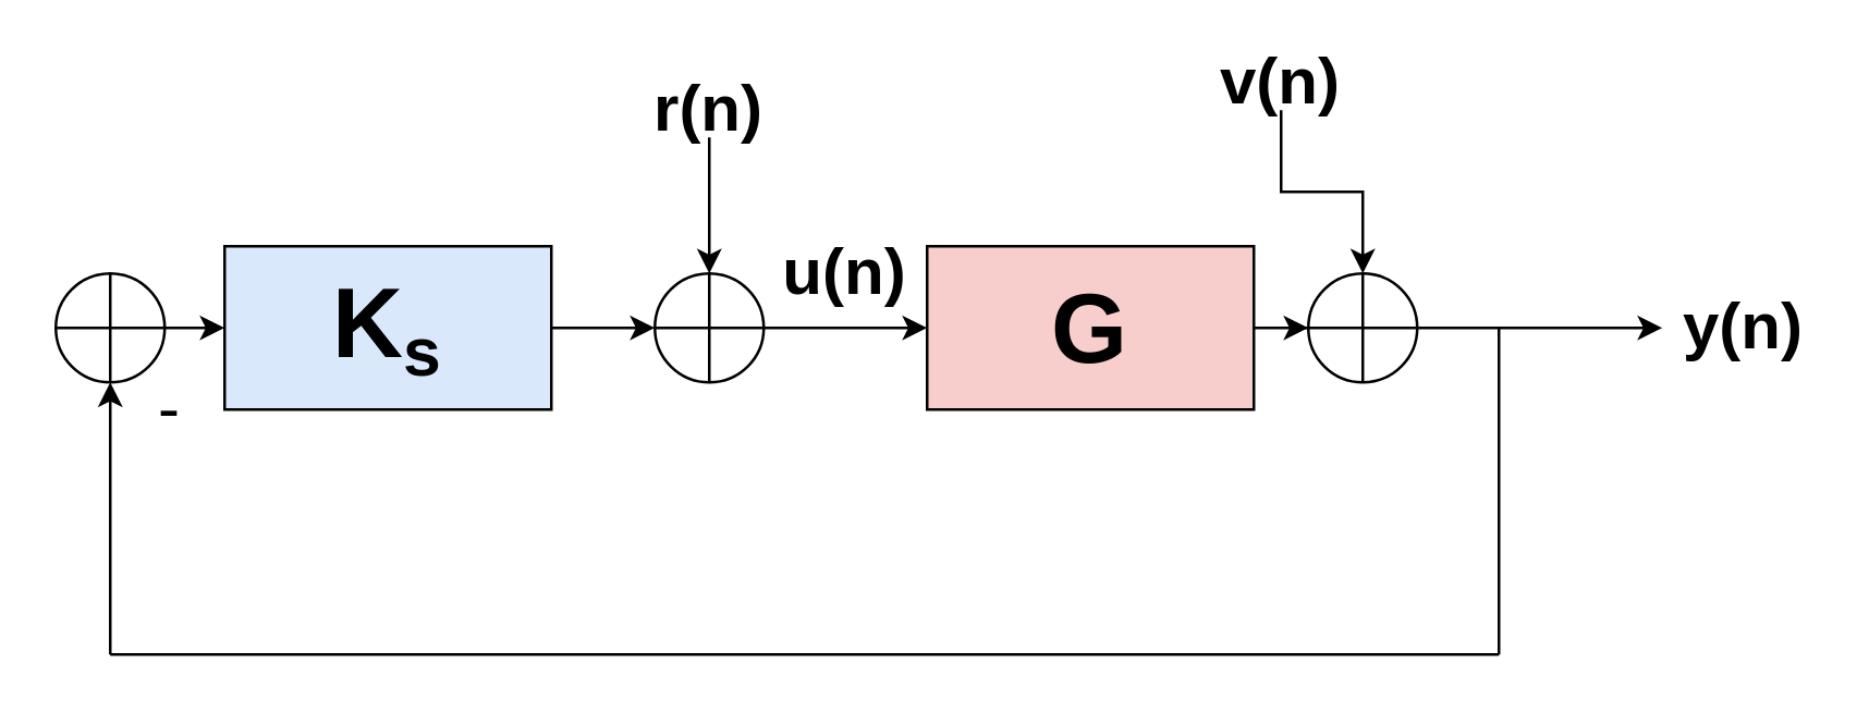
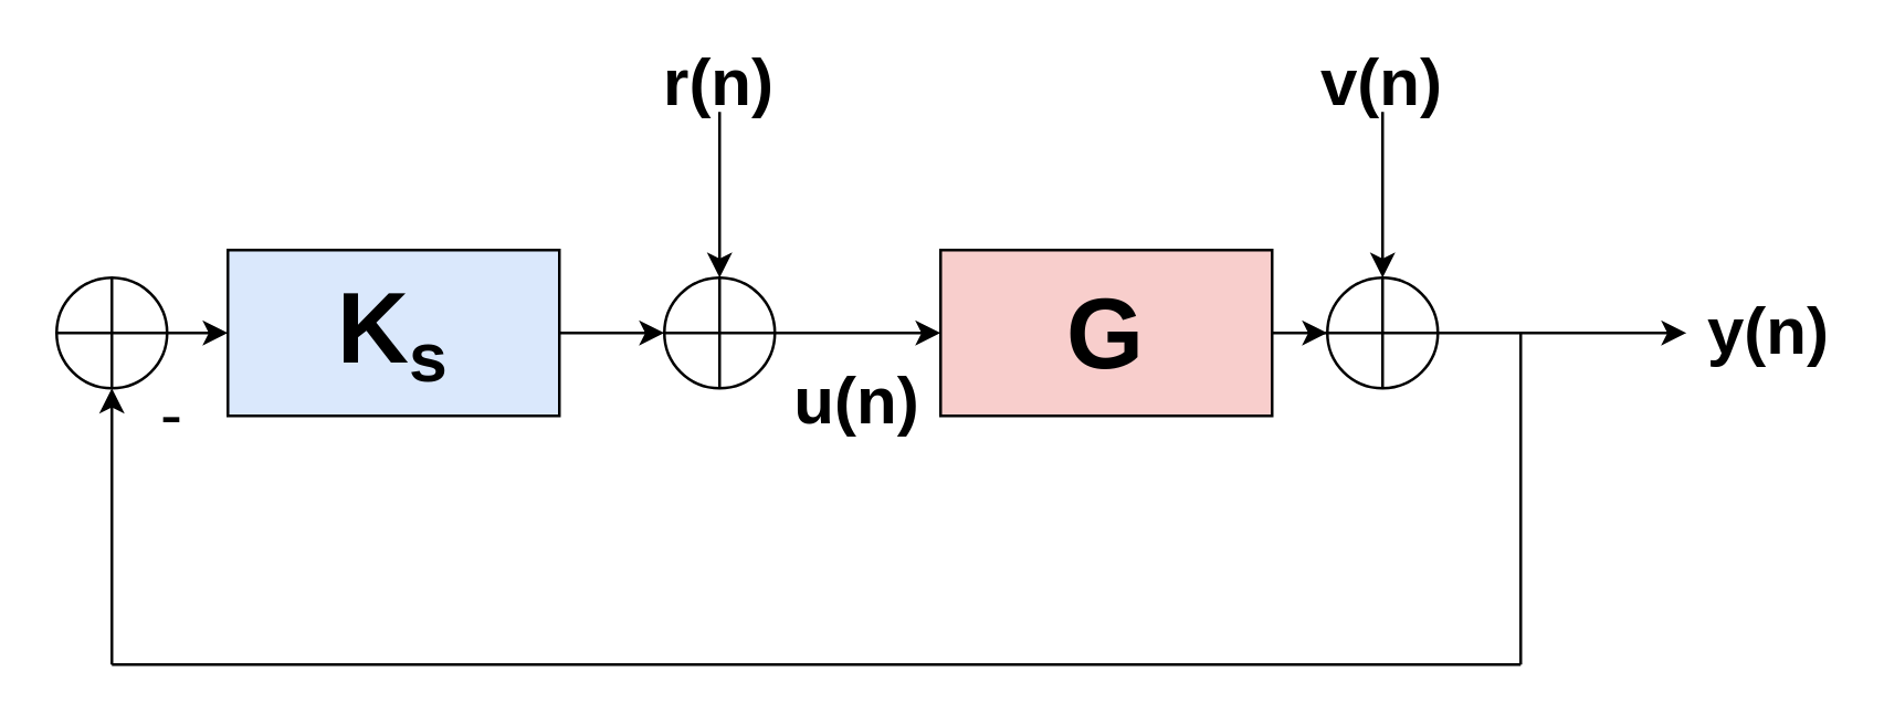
  <mxCell id="0" />
  <mxCell id="1" parent="0" />
  <mxCell id="2" value="" style="edgeStyle=orthogonalEdgeStyle;rounded=0;orthogonalLoop=1;jettySize=auto;html=1;" parent="1" source="3" target="7" edge="1"><mxGeometry relative="1" as="geometry" /></mxCell>
  <mxCell id="3" value="&lt;font style=&quot;font-size: 36px&quot;&gt;&lt;b&gt;G&lt;/b&gt;&lt;/font&gt;" style="rounded=0;whiteSpace=wrap;html=1;fillColor=#f8cecc;" parent="1" vertex="1"><mxGeometry x="340" y="90" width="120" height="60" as="geometry" /></mxCell>
  <mxCell id="4" value="" style="edgeStyle=orthogonalEdgeStyle;rounded=0;orthogonalLoop=1;jettySize=auto;html=1;" parent="1" source="5" target="19" edge="1"><mxGeometry relative="1" as="geometry" /></mxCell>
  <mxCell id="5" value="" style="verticalLabelPosition=bottom;verticalAlign=top;html=1;shape=mxgraph.flowchart.summing_function;" parent="1" vertex="1"><mxGeometry x="20" y="100" width="40" height="40" as="geometry" /></mxCell>
  <mxCell id="6" style="edgeStyle=orthogonalEdgeStyle;rounded=0;orthogonalLoop=1;jettySize=auto;html=1;" parent="1" source="7" edge="1"><mxGeometry relative="1" as="geometry"><mxPoint x="610" y="120" as="targetPoint" /></mxGeometry></mxCell>
  <mxCell id="7" value="" style="verticalLabelPosition=bottom;verticalAlign=top;html=1;shape=mxgraph.flowchart.summing_function;" parent="1" vertex="1"><mxGeometry x="480" y="100" width="40" height="40" as="geometry" /></mxCell>
  <mxCell id="8" value="" style="edgeStyle=orthogonalEdgeStyle;rounded=0;orthogonalLoop=1;jettySize=auto;html=1;" parent="1" source="9" target="7" edge="1"><mxGeometry relative="1" as="geometry" /></mxCell>
- <mxCell id="9" value="&lt;font style=&quot;font-size: 24px&quot;&gt;&lt;b&gt;v(n)&lt;/b&gt;&lt;/font&gt;" style="text;html=1;strokeColor=none;fillColor=none;align=center;verticalAlign=middle;whiteSpace=wrap;rounded=0;" parent="1" vertex="1"><mxGeometry x="450" y="20" width="40" height="20" as="geometry" /></mxCell>
+ <mxCell id="9" value="&lt;font style=&quot;font-size: 24px&quot;&gt;&lt;b&gt;v(n)&lt;/b&gt;&lt;/font&gt;" style="text;html=1;strokeColor=none;fillColor=none;align=center;verticalAlign=middle;whiteSpace=wrap;rounded=0;" parent="1" vertex="1"><mxGeometry x="480" y="20" width="40" height="20" as="geometry" /></mxCell>
  <mxCell id="10" value="&lt;font style=&quot;font-size: 24px&quot;&gt;&lt;b&gt;y(n)&lt;/b&gt;&lt;/font&gt;" style="text;html=1;strokeColor=none;fillColor=none;align=center;verticalAlign=middle;whiteSpace=wrap;rounded=0;" parent="1" vertex="1"><mxGeometry x="620" y="110" width="40" height="20" as="geometry" /></mxCell>
- <mxCell id="11" value="&lt;font style=&quot;font-size: 24px&quot;&gt;&lt;b&gt;u(n)&lt;/b&gt;&lt;/font&gt;" style="text;html=1;strokeColor=none;fillColor=none;align=center;verticalAlign=middle;whiteSpace=wrap;rounded=0;" parent="1" vertex="1"><mxGeometry x="290" y="90" width="40" height="20" as="geometry" /></mxCell>
+ <mxCell id="11" value="&lt;font style=&quot;font-size: 24px&quot;&gt;&lt;b&gt;u(n)&lt;/b&gt;&lt;/font&gt;" style="text;html=1;strokeColor=none;fillColor=none;align=center;verticalAlign=middle;whiteSpace=wrap;rounded=0;" parent="1" vertex="1"><mxGeometry x="290" y="135" width="40" height="20" as="geometry" /></mxCell>
  <mxCell id="12" value="" style="endArrow=none;html=1;" parent="1" edge="1"><mxGeometry width="50" height="50" relative="1" as="geometry"><mxPoint x="550" y="240" as="sourcePoint" /><mxPoint x="550" y="120" as="targetPoint" /></mxGeometry></mxCell>
  <mxCell id="13" value="&lt;font style=&quot;font-size: 24px&quot;&gt;-&lt;/font&gt;" style="text;html=1;strokeColor=none;fillColor=none;align=center;verticalAlign=middle;whiteSpace=wrap;rounded=0;" parent="1" vertex="1"><mxGeometry x="42" y="140" width="40" height="20" as="geometry" /></mxCell>
  <mxCell id="14" value="" style="endArrow=classic;html=1;entryX=0.5;entryY=1;entryDx=0;entryDy=0;entryPerimeter=0;" parent="1" target="5" edge="1"><mxGeometry width="50" height="50" relative="1" as="geometry"><mxPoint x="40" y="240" as="sourcePoint" /><mxPoint x="372" y="210" as="targetPoint" /></mxGeometry></mxCell>
  <mxCell id="15" value="" style="endArrow=none;html=1;" parent="1" edge="1"><mxGeometry width="50" height="50" relative="1" as="geometry"><mxPoint x="40" y="240" as="sourcePoint" /><mxPoint x="550" y="240" as="targetPoint" /></mxGeometry></mxCell>
  <mxCell id="16" value="" style="edgeStyle=orthogonalEdgeStyle;rounded=0;orthogonalLoop=1;jettySize=auto;html=1;" parent="1" source="17" target="21" edge="1"><mxGeometry relative="1" as="geometry" /></mxCell>
- <mxCell id="17" value="&lt;font style=&quot;font-size: 24px&quot;&gt;&lt;b&gt;r(n)&lt;/b&gt;&lt;/font&gt;" style="text;html=1;strokeColor=none;fillColor=none;align=center;verticalAlign=middle;whiteSpace=wrap;rounded=0;" parent="1" vertex="1"><mxGeometry x="240" y="30" width="40" height="20" as="geometry" /></mxCell>
+ <mxCell id="17" value="&lt;font style=&quot;font-size: 24px&quot;&gt;&lt;b&gt;r(n)&lt;/b&gt;&lt;/font&gt;" style="text;html=1;strokeColor=none;fillColor=none;align=center;verticalAlign=middle;whiteSpace=wrap;rounded=0;" parent="1" vertex="1"><mxGeometry x="240" y="20" width="40" height="20" as="geometry" /></mxCell>
  <mxCell id="18" value="" style="edgeStyle=orthogonalEdgeStyle;rounded=0;orthogonalLoop=1;jettySize=auto;html=1;entryX=0;entryY=0.5;entryDx=0;entryDy=0;entryPerimeter=0;" parent="1" source="19" target="21" edge="1"><mxGeometry relative="1" as="geometry"><mxPoint x="282" y="120" as="targetPoint" /></mxGeometry></mxCell>
  <mxCell id="19" value="&lt;font&gt;&lt;b&gt;&lt;span style=&quot;font-size: 36px&quot;&gt;K&lt;/span&gt;&lt;span style=&quot;font-size: 30px&quot;&gt;&lt;sub&gt;s&lt;/sub&gt;&lt;/span&gt;&lt;/b&gt;&lt;/font&gt;" style="rounded=0;whiteSpace=wrap;html=1;fillColor=#dae8fc;" parent="1" vertex="1"><mxGeometry x="82" y="90" width="120" height="60" as="geometry" /></mxCell>
  <mxCell id="20" value="" style="edgeStyle=orthogonalEdgeStyle;rounded=0;orthogonalLoop=1;jettySize=auto;html=1;" parent="1" source="21" target="3" edge="1"><mxGeometry relative="1" as="geometry" /></mxCell>
  <mxCell id="21" value="" style="verticalLabelPosition=bottom;verticalAlign=top;html=1;shape=mxgraph.flowchart.summing_function;" parent="1" vertex="1"><mxGeometry x="240" y="100" width="40" height="40" as="geometry" /></mxCell>
